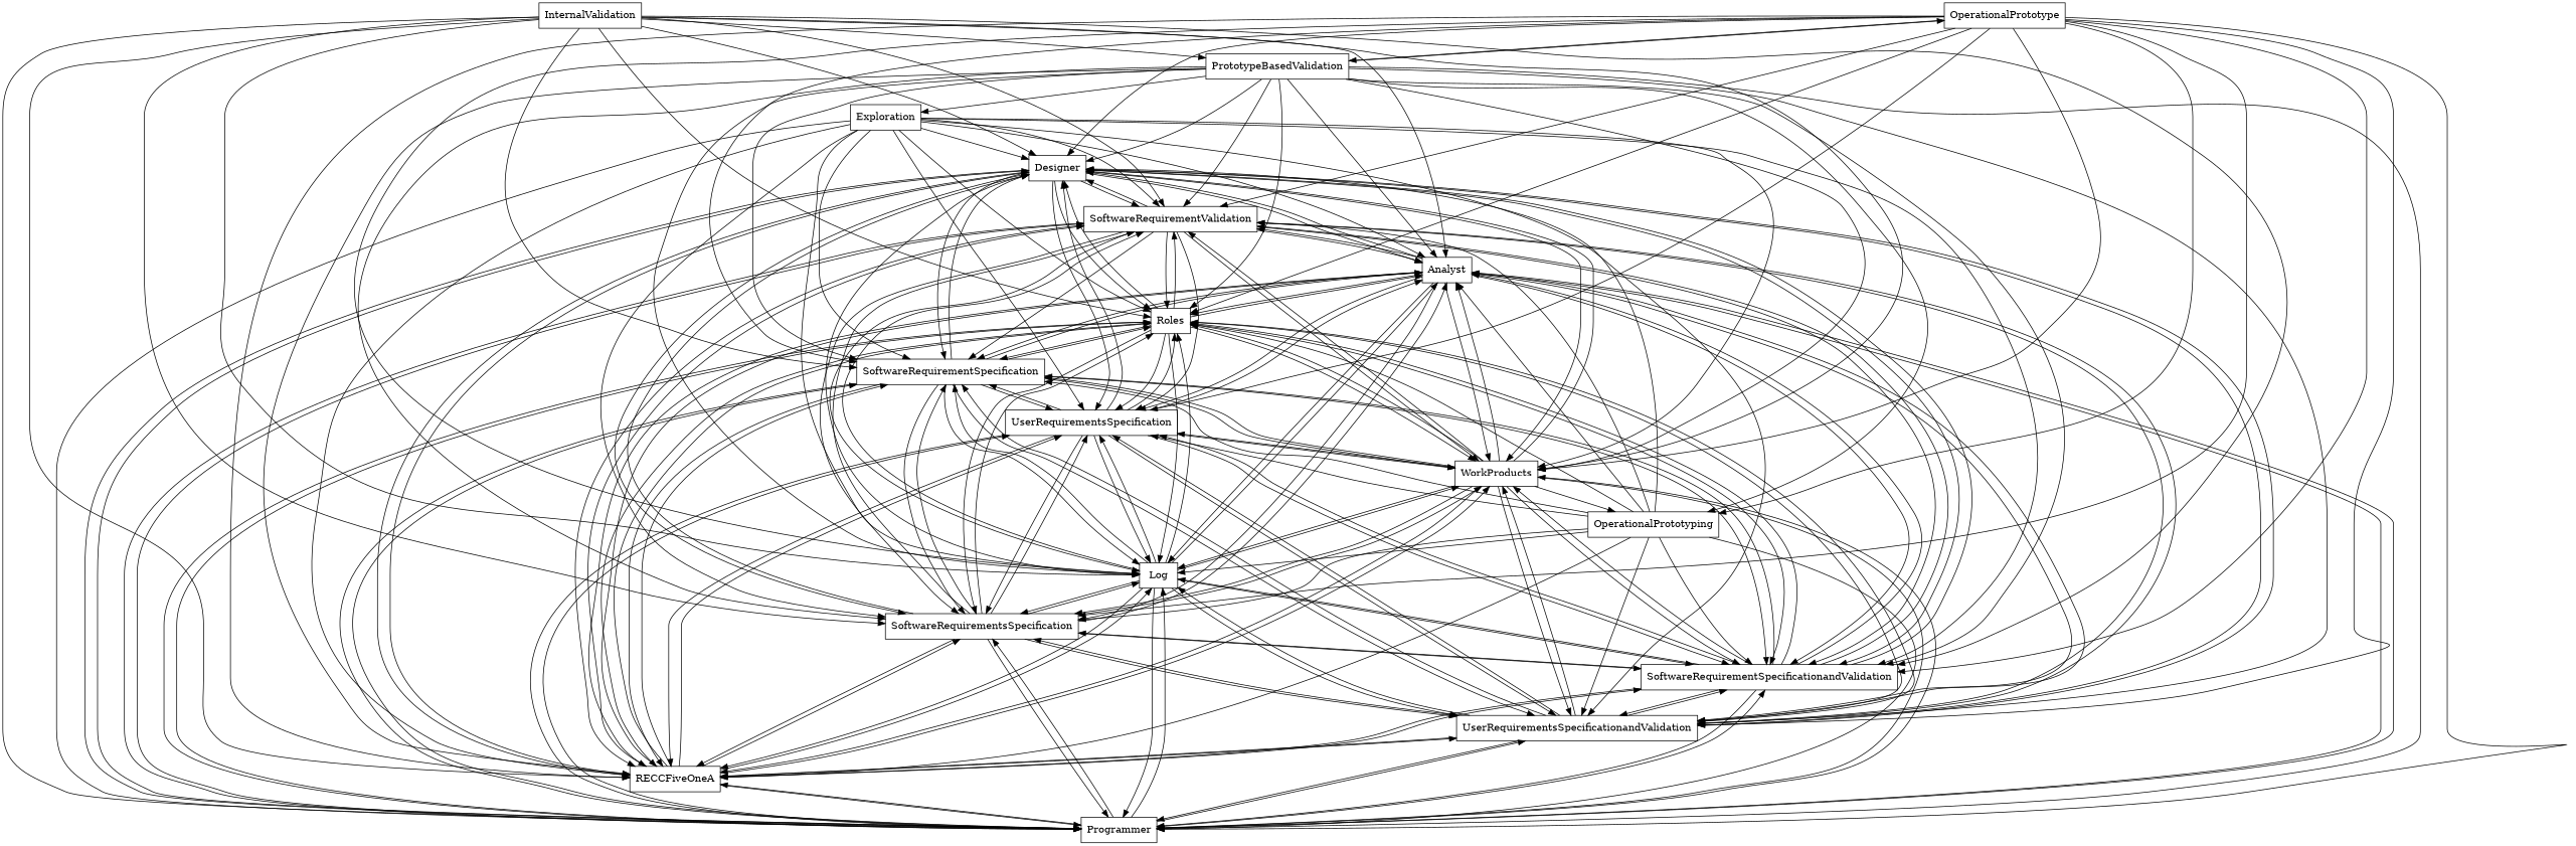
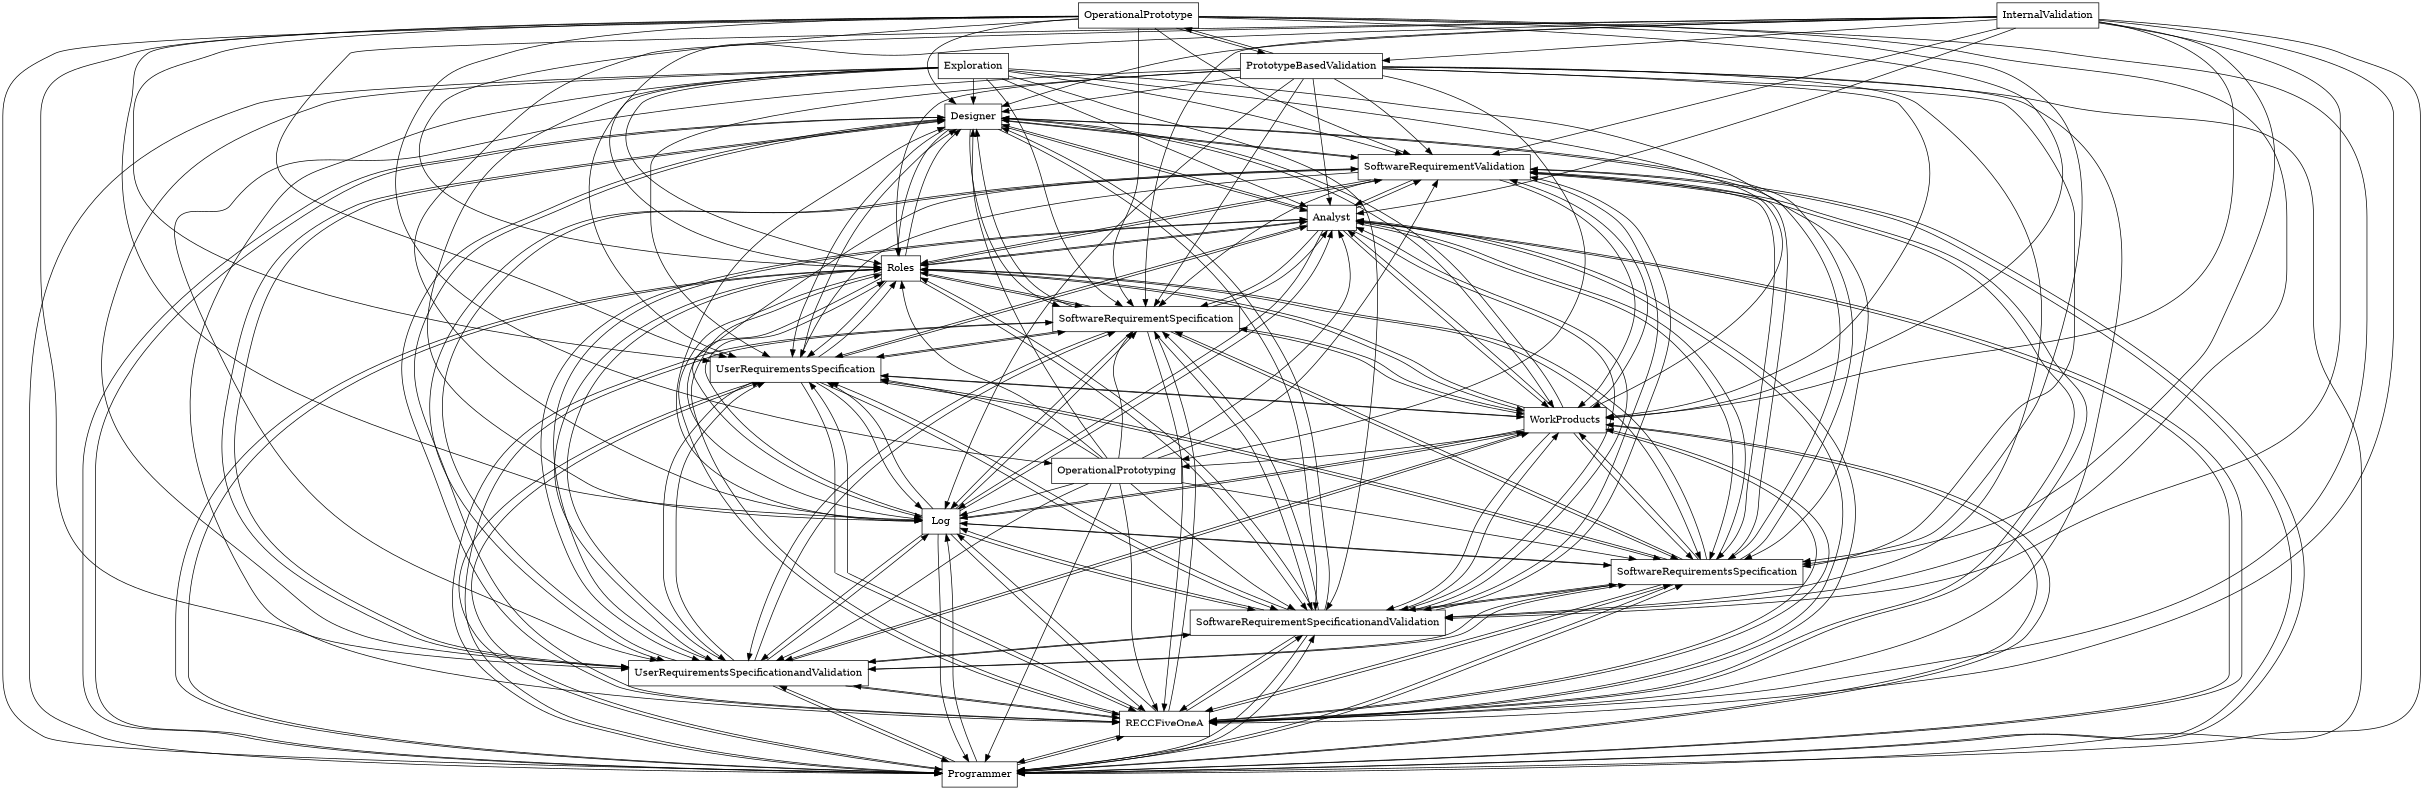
  digraph {
    rankdir=TB
    node [shape=box]
    edge [arrowhead=normal]
    n1 [label=OperationalPrototype]
    n2 [label=Designer]
    n3 [label=SoftwareRequirementValidation]
    n4 [label=PrototypeBasedValidation]
    n5 [label=Programmer]
    n6 [label=RECCFiveOneA]
    n7 [label=UserRequirementsSpecificationandValidation]
    n8 [label=SoftwareRequirementSpecificationandValidation]
    n9 [label=SoftwareRequirementsSpecification]
    n10 [label=OperationalPrototyping]
    n11 [label=Log]
    n12 [label=WorkProducts]
    n13 [label=UserRequirementsSpecification]
    n14 [label=SoftwareRequirementSpecification]
    n15 [label=Roles]
    n16 [label=Analyst]
    n17 [label=InternalValidation]
    n18 [label=Exploration]
    n1 -> n2
    n1 -> n3
    n1 -> n4
    n1 -> n5
    n1 -> n6
    n1 -> n7
    n1 -> n8
    n1 -> n9
    n1 -> n10
    n1 -> n11
    n1 -> n12
    n1 -> n13
    n1 -> n14
    n1 -> n15
    n2 -> n3
    n2 -> n5
    n2 -> n6
    n2 -> n7
    n2 -> n8
    n2 -> n9
    n2 -> n12
    n2 -> n13
    n2 -> n14
    n2 -> n15
    n2 -> n16
    n3 -> n2
    n3 -> n5
    n3 -> n6
    n3 -> n7
    n3 -> n8
    n3 -> n9
    n3 -> n11
    n3 -> n12
    n3 -> n13
    n3 -> n14
    n3 -> n15
    n3 -> n16
    n4 -> n1
    n4 -> n2
    n4 -> n3
    n4 -> n5
    n4 -> n6
    n4 -> n7
    n4 -> n8
    n4 -> n9
    n4 -> n10
    n4 -> n11
    n4 -> n12
-   n4 -> n18
+   n4 -> n13
    n4 -> n14
    n4 -> n15
    n4 -> n16
    n5 -> n2
    n5 -> n3
    n5 -> n6
    n5 -> n7
    n5 -> n8
    n5 -> n9
    n5 -> n11
    n5 -> n12
    n5 -> n13
    n5 -> n14
    n5 -> n15
    n5 -> n16
    n6 -> n2
    n6 -> n3
    n6 -> n5
    n6 -> n7
    n6 -> n8
    n6 -> n9
    n6 -> n11
    n6 -> n12
    n6 -> n13
    n6 -> n14
    n6 -> n15
    n6 -> n16
    n7 -> n2
    n7 -> n3
    n7 -> n5
    n7 -> n6
    n7 -> n8
    n7 -> n9
    n7 -> n11
    n7 -> n12
    n7 -> n13
    n7 -> n14
    n7 -> n15
    n7 -> n16
    n8 -> n2
    n8 -> n3
    n8 -> n5
    n8 -> n6
    n8 -> n7
    n8 -> n9
    n8 -> n11
    n8 -> n12
    n8 -> n13
    n8 -> n14
    n8 -> n15
    n8 -> n16
    n9 -> n2
    n9 -> n3
    n9 -> n5
    n9 -> n6
    n9 -> n7
    n9 -> n8
    n9 -> n11
    n9 -> n12
    n9 -> n13
    n9 -> n14
    n9 -> n15
    n9 -> n16
    n10 -> n2
    n10 -> n3
    n10 -> n5
    n10 -> n6
    n10 -> n7
    n10 -> n8
    n10 -> n9
    n10 -> n11
    n10 -> n13
    n10 -> n14
    n10 -> n15
    n10 -> n16
    n11 -> n2
-   n11 -> n3
    n11 -> n5
    n11 -> n6
    n11 -> n7
    n11 -> n8
    n11 -> n9
    n11 -> n12
    n11 -> n13
    n11 -> n14
    n11 -> n15
    n11 -> n16
    n12 -> n2
    n12 -> n3
    n12 -> n5
    n12 -> n6
    n12 -> n7
    n12 -> n8
    n12 -> n9
    n12 -> n10
    n12 -> n11
    n12 -> n13
    n12 -> n14
    n12 -> n15
    n12 -> n16
    n13 -> n2
    n13 -> n5
    n13 -> n6
    n13 -> n7
    n13 -> n8
    n13 -> n9
    n13 -> n11
    n13 -> n12
    n13 -> n14
    n13 -> n15
    n13 -> n16
    n14 -> n2
    n14 -> n5
    n14 -> n6
    n14 -> n7
    n14 -> n8
    n14 -> n9
    n14 -> n11
    n14 -> n12
    n14 -> n13
    n14 -> n15
    n14 -> n16
    n15 -> n2
    n15 -> n3
    n15 -> n5
    n15 -> n6
    n15 -> n7
    n15 -> n8
    n15 -> n9
    n15 -> n11
    n15 -> n12
    n15 -> n13
    n15 -> n14
    n15 -> n16
    n16 -> n2
    n16 -> n3
    n16 -> n5
    n16 -> n6
    n16 -> n7
    n16 -> n8
    n16 -> n9
    n16 -> n11
    n16 -> n12
    n16 -> n13
    n16 -> n14
    n16 -> n15
    n17 -> n2
    n17 -> n3
    n17 -> n4
    n17 -> n5
    n17 -> n6
    n17 -> n8
    n17 -> n9
    n17 -> n11
    n17 -> n12
+   n17 -> n13
    n17 -> n14
    n17 -> n15
    n17 -> n16
    n18 -> n2
    n18 -> n3
    n18 -> n5
    n18 -> n6
    n18 -> n7
    n18 -> n8
    n18 -> n9
    n18 -> n11
    n18 -> n12
    n18 -> n13
    n18 -> n14
    n18 -> n15
    n18 -> n16
  }
